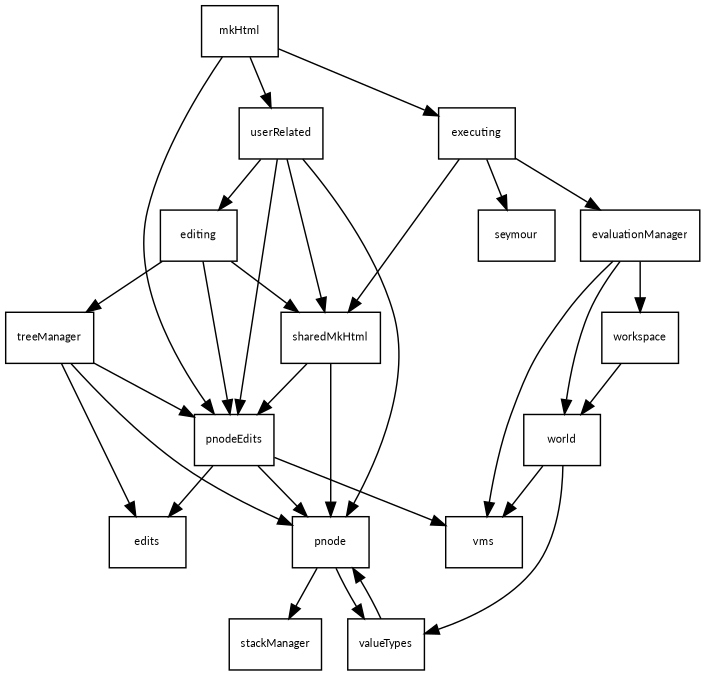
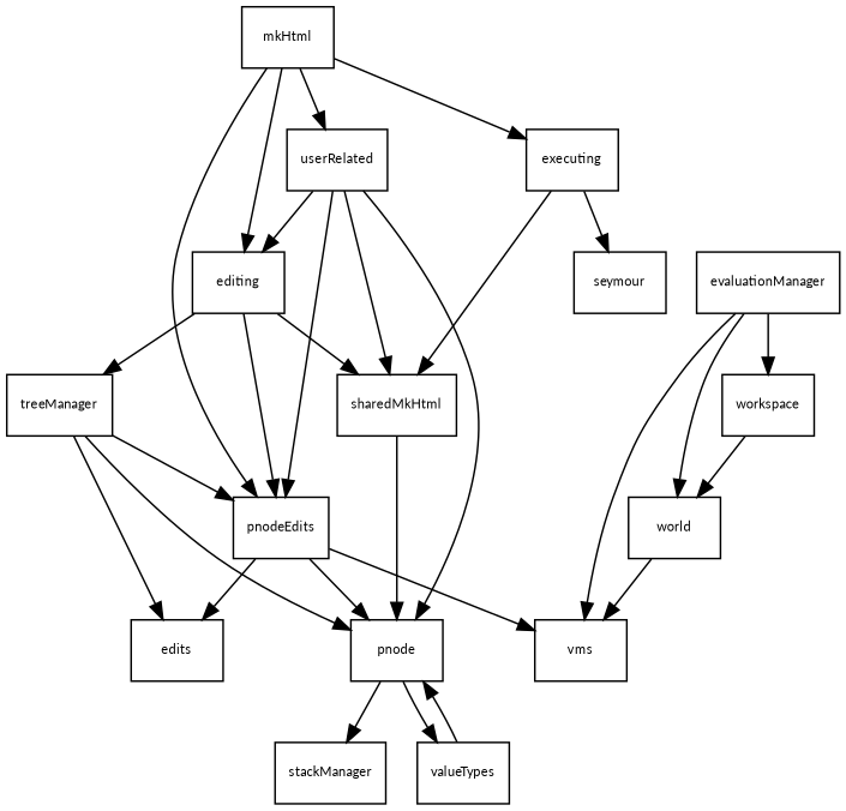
  digraph {
    fontname=Lato
    gsize="8,6"
    node [fontname=Lato fontsize=8 shape=rectangle]
    edge [fontname=Lato]
    editing
    sharedMkHtml
    pnodeEdits
    treeManager
    pnode
    edits
    vms
    valueTypes
    stackManager
    evaluationManager
    workspace
    world
    executing
    seymour
    mkHtml
    userRelated
    editing -> sharedMkHtml
    editing -> pnodeEdits
    editing -> treeManager
-   sharedMkHtml -> pnodeEdits
    sharedMkHtml -> pnode
    pnodeEdits -> pnode
    pnodeEdits -> edits
    pnodeEdits -> vms
    treeManager -> pnodeEdits
    treeManager -> pnode
    treeManager -> edits
    pnode -> valueTypes
    pnode -> stackManager
    valueTypes -> pnode
    evaluationManager -> vms
    evaluationManager -> workspace
    evaluationManager -> world
    workspace -> world
    world -> vms
-   world -> valueTypes
    executing -> sharedMkHtml
-   executing -> evaluationManager
    executing -> seymour
+   mkHtml -> editing
    mkHtml -> pnodeEdits
    mkHtml -> executing
    mkHtml -> userRelated
    userRelated -> editing
    userRelated -> sharedMkHtml
    userRelated -> pnodeEdits
    userRelated -> pnode
  }
